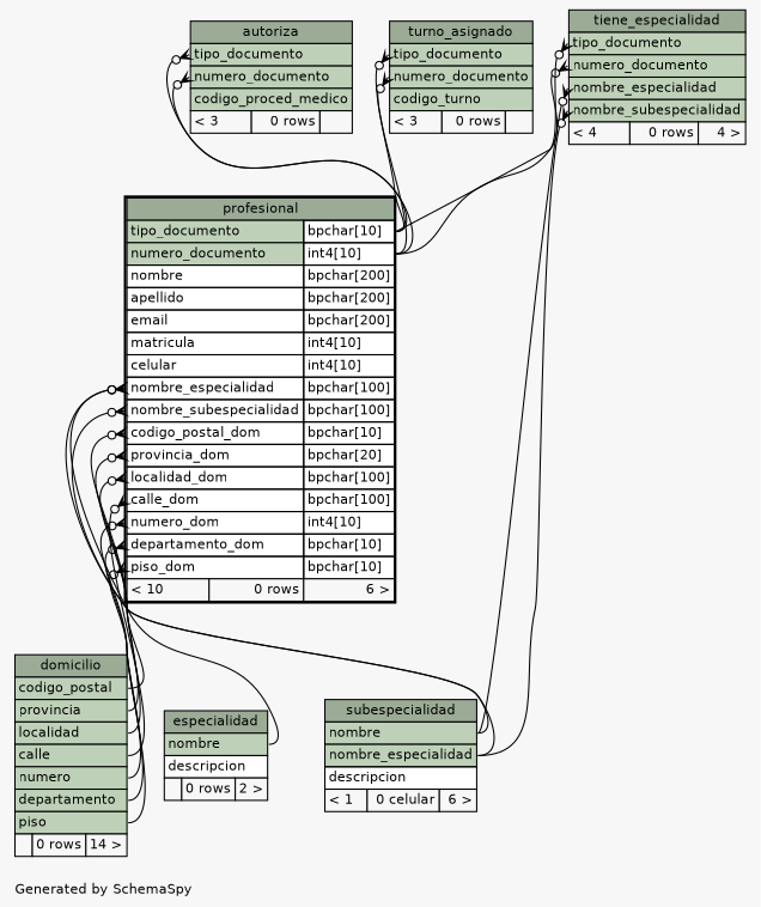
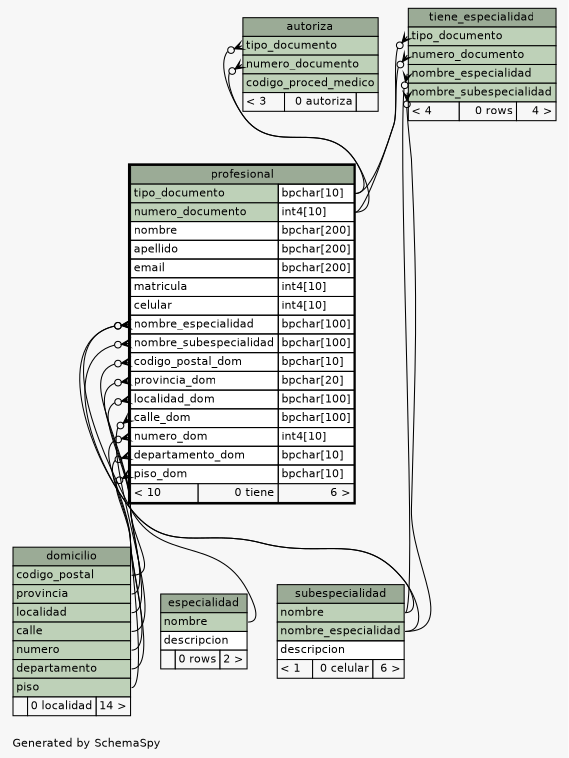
  digraph {
    bgcolor="#f7f7f7"
    fontname=Helvetica
    fontsize=11
    label="\nGenerated by SchemaSpy"
    labeljust=l
    nodesep=0.18
    rankdir=TB
    ranksep=0.46
    node [fontname=Helvetica fontsize=11 shape=plaintext]
    edge [arrowhead=none arrowsize=0.8 arrowtail=crowodot dir=back headport="numero_documento.type:e" tailport="numero_documento:w"]
-   n1 [label=<     <TABLE BORDER="0" CELLBORDER="1" CELLSPACING="0" BGCOLOR="#ffffff">       <TR><TD COLSPAN="3" BGCOLOR="#9bab96" ALIGN="CENTER">autoriza</TD></TR>       <TR><TD PORT="tipo_documento" COLSPAN="3" BGCOLOR="#bed1b8" ALIGN="LEFT">tipo_documento</TD></TR>       <TR><TD PORT="numero_documento" COLSPAN="3" BGCOLOR="#bed1b8" ALIGN="LEFT">numero_documento</TD></TR>       <TR><TD PORT="codigo_proced_medico" COLSPAN="3" BGCOLOR="#bed1b8" ALIGN="LEFT">codigo_proced_medico</TD></TR>       <TR><TD ALIGN="LEFT" BGCOLOR="#f7f7f7">&lt; 3</TD><TD ALIGN="RIGHT" BGCOLOR="#f7f7f7">0 rows</TD><TD ALIGN="RIGHT" BGCOLOR="#f7f7f7">  </TD></TR>     </TABLE>>]
-   n2 [label=<     <TABLE BORDER="2" CELLBORDER="1" CELLSPACING="0" BGCOLOR="#ffffff">       <TR><TD COLSPAN="3" BGCOLOR="#9bab96" ALIGN="CENTER">profesional</TD></TR>       <TR><TD PORT="tipo_documento" COLSPAN="2" BGCOLOR="#bed1b8" ALIGN="LEFT">tipo_documento</TD><TD PORT="tipo_documento.type" ALIGN="LEFT">bpchar[10]</TD></TR>       <TR><TD PORT="numero_documento" COLSPAN="2" BGCOLOR="#bed1b8" ALIGN="LEFT">numero_documento</TD><TD PORT="numero_documento.type" ALIGN="LEFT">int4[10]</TD></TR>       <TR><TD PORT="nombre" COLSPAN="2" ALIGN="LEFT">nombre</TD><TD PORT="nombre.type" ALIGN="LEFT">bpchar[200]</TD></TR>       <TR><TD PORT="apellido" COLSPAN="2" ALIGN="LEFT">apellido</TD><TD PORT="apellido.type" ALIGN="LEFT">bpchar[200]</TD></TR>       <TR><TD PORT="email" COLSPAN="2" ALIGN="LEFT">email</TD><TD PORT="email.type" ALIGN="LEFT">bpchar[200]</TD></TR>       <TR><TD PORT="matricula" COLSPAN="2" ALIGN="LEFT">matricula</TD><TD PORT="matricula.type" ALIGN="LEFT">int4[10]</TD></TR>       <TR><TD PORT="celular" COLSPAN="2" ALIGN="LEFT">celular</TD><TD PORT="celular.type" ALIGN="LEFT">int4[10]</TD></TR>       <TR><TD PORT="nombre_especialidad" COLSPAN="2" ALIGN="LEFT">nombre_especialidad</TD><TD PORT="nombre_especialidad.type" ALIGN="LEFT">bpchar[100]</TD></TR>       <TR><TD PORT="nombre_subespecialidad" COLSPAN="2" ALIGN="LEFT">nombre_subespecialidad</TD><TD PORT="nombre_subespecialidad.type" ALIGN="LEFT">bpchar[100]</TD></TR>       <TR><TD PORT="codigo_postal_dom" COLSPAN="2" ALIGN="LEFT">codigo_postal_dom</TD><TD PORT="codigo_postal_dom.type" ALIGN="LEFT">bpchar[10]</TD></TR>       <TR><TD PORT="provincia_dom" COLSPAN="2" ALIGN="LEFT">provincia_dom</TD><TD PORT="provincia_dom.type" ALIGN="LEFT">bpchar[20]</TD></TR>       <TR><TD PORT="localidad_dom" COLSPAN="2" ALIGN="LEFT">localidad_dom</TD><TD PORT="localidad_dom.type" ALIGN="LEFT">bpchar[100]</TD></TR>       <TR><TD PORT="calle_dom" COLSPAN="2" ALIGN="LEFT">calle_dom</TD><TD PORT="calle_dom.type" ALIGN="LEFT">bpchar[100]</TD></TR>       <TR><TD PORT="numero_dom" COLSPAN="2" ALIGN="LEFT">numero_dom</TD><TD PORT="numero_dom.type" ALIGN="LEFT">int4[10]</TD></TR>       <TR><TD PORT="departamento_dom" COLSPAN="2" ALIGN="LEFT">departamento_dom</TD><TD PORT="departamento_dom.type" ALIGN="LEFT">bpchar[10]</TD></TR>       <TR><TD PORT="piso_dom" COLSPAN="2" ALIGN="LEFT">piso_dom</TD><TD PORT="piso_dom.type" ALIGN="LEFT">bpchar[10]</TD></TR>       <TR><TD ALIGN="LEFT" BGCOLOR="#f7f7f7">&lt; 10</TD><TD ALIGN="RIGHT" BGCOLOR="#f7f7f7">0 rows</TD><TD ALIGN="RIGHT" BGCOLOR="#f7f7f7">6 &gt;</TD></TR>     </TABLE>>]
-   n3 [label=<     <TABLE BORDER="0" CELLBORDER="1" CELLSPACING="0" BGCOLOR="#ffffff">       <TR><TD COLSPAN="3" BGCOLOR="#9bab96" ALIGN="CENTER">domicilio</TD></TR>       <TR><TD PORT="codigo_postal" COLSPAN="3" BGCOLOR="#bed1b8" ALIGN="LEFT">codigo_postal</TD></TR>       <TR><TD PORT="provincia" COLSPAN="3" BGCOLOR="#bed1b8" ALIGN="LEFT">provincia</TD></TR>       <TR><TD PORT="localidad" COLSPAN="3" BGCOLOR="#bed1b8" ALIGN="LEFT">localidad</TD></TR>       <TR><TD PORT="calle" COLSPAN="3" BGCOLOR="#bed1b8" ALIGN="LEFT">calle</TD></TR>       <TR><TD PORT="numero" COLSPAN="3" BGCOLOR="#bed1b8" ALIGN="LEFT">numero</TD></TR>       <TR><TD PORT="departamento" COLSPAN="3" BGCOLOR="#bed1b8" ALIGN="LEFT">departamento</TD></TR>       <TR><TD PORT="piso" COLSPAN="3" BGCOLOR="#bed1b8" ALIGN="LEFT">piso</TD></TR>       <TR><TD ALIGN="LEFT" BGCOLOR="#f7f7f7">  </TD><TD ALIGN="RIGHT" BGCOLOR="#f7f7f7">0 rows</TD><TD ALIGN="RIGHT" BGCOLOR="#f7f7f7">14 &gt;</TD></TR>     </TABLE>>]
+   n1 [label=<     <TABLE BORDER="0" CELLBORDER="1" CELLSPACING="0" BGCOLOR="#ffffff">       <TR><TD COLSPAN="3" BGCOLOR="#9bab96" ALIGN="CENTER">autoriza</TD></TR>       <TR><TD PORT="tipo_documento" COLSPAN="3" BGCOLOR="#bed1b8" ALIGN="LEFT">tipo_documento</TD></TR>       <TR><TD PORT="numero_documento" COLSPAN="3" BGCOLOR="#bed1b8" ALIGN="LEFT">numero_documento</TD></TR>       <TR><TD PORT="codigo_proced_medico" COLSPAN="3" BGCOLOR="#bed1b8" ALIGN="LEFT">codigo_proced_medico</TD></TR>       <TR><TD ALIGN="LEFT" BGCOLOR="#f7f7f7">&lt; 3</TD><TD ALIGN="RIGHT" BGCOLOR="#f7f7f7">0 autoriza</TD><TD ALIGN="RIGHT" BGCOLOR="#f7f7f7">  </TD></TR>     </TABLE>>]
+   n2 [label=<     <TABLE BORDER="2" CELLBORDER="1" CELLSPACING="0" BGCOLOR="#ffffff">       <TR><TD COLSPAN="3" BGCOLOR="#9bab96" ALIGN="CENTER">profesional</TD></TR>       <TR><TD PORT="tipo_documento" COLSPAN="2" BGCOLOR="#bed1b8" ALIGN="LEFT">tipo_documento</TD><TD PORT="tipo_documento.type" ALIGN="LEFT">bpchar[10]</TD></TR>       <TR><TD PORT="numero_documento" COLSPAN="2" BGCOLOR="#bed1b8" ALIGN="LEFT">numero_documento</TD><TD PORT="numero_documento.type" ALIGN="LEFT">int4[10]</TD></TR>       <TR><TD PORT="nombre" COLSPAN="2" ALIGN="LEFT">nombre</TD><TD PORT="nombre.type" ALIGN="LEFT">bpchar[200]</TD></TR>       <TR><TD PORT="apellido" COLSPAN="2" ALIGN="LEFT">apellido</TD><TD PORT="apellido.type" ALIGN="LEFT">bpchar[200]</TD></TR>       <TR><TD PORT="email" COLSPAN="2" ALIGN="LEFT">email</TD><TD PORT="email.type" ALIGN="LEFT">bpchar[200]</TD></TR>       <TR><TD PORT="matricula" COLSPAN="2" ALIGN="LEFT">matricula</TD><TD PORT="matricula.type" ALIGN="LEFT">int4[10]</TD></TR>       <TR><TD PORT="celular" COLSPAN="2" ALIGN="LEFT">celular</TD><TD PORT="celular.type" ALIGN="LEFT">int4[10]</TD></TR>       <TR><TD PORT="nombre_especialidad" COLSPAN="2" ALIGN="LEFT">nombre_especialidad</TD><TD PORT="nombre_especialidad.type" ALIGN="LEFT">bpchar[100]</TD></TR>       <TR><TD PORT="nombre_subespecialidad" COLSPAN="2" ALIGN="LEFT">nombre_subespecialidad</TD><TD PORT="nombre_subespecialidad.type" ALIGN="LEFT">bpchar[100]</TD></TR>       <TR><TD PORT="codigo_postal_dom" COLSPAN="2" ALIGN="LEFT">codigo_postal_dom</TD><TD PORT="codigo_postal_dom.type" ALIGN="LEFT">bpchar[10]</TD></TR>       <TR><TD PORT="provincia_dom" COLSPAN="2" ALIGN="LEFT">provincia_dom</TD><TD PORT="provincia_dom.type" ALIGN="LEFT">bpchar[20]</TD></TR>       <TR><TD PORT="localidad_dom" COLSPAN="2" ALIGN="LEFT">localidad_dom</TD><TD PORT="localidad_dom.type" ALIGN="LEFT">bpchar[100]</TD></TR>       <TR><TD PORT="calle_dom" COLSPAN="2" ALIGN="LEFT">calle_dom</TD><TD PORT="calle_dom.type" ALIGN="LEFT">bpchar[100]</TD></TR>       <TR><TD PORT="numero_dom" COLSPAN="2" ALIGN="LEFT">numero_dom</TD><TD PORT="numero_dom.type" ALIGN="LEFT">int4[10]</TD></TR>       <TR><TD PORT="departamento_dom" COLSPAN="2" ALIGN="LEFT">departamento_dom</TD><TD PORT="departamento_dom.type" ALIGN="LEFT">bpchar[10]</TD></TR>       <TR><TD PORT="piso_dom" COLSPAN="2" ALIGN="LEFT">piso_dom</TD><TD PORT="piso_dom.type" ALIGN="LEFT">bpchar[10]</TD></TR>       <TR><TD ALIGN="LEFT" BGCOLOR="#f7f7f7">&lt; 10</TD><TD ALIGN="RIGHT" BGCOLOR="#f7f7f7">0 tiene</TD><TD ALIGN="RIGHT" BGCOLOR="#f7f7f7">6 &gt;</TD></TR>     </TABLE>>]
+   n3 [label=<     <TABLE BORDER="0" CELLBORDER="1" CELLSPACING="0" BGCOLOR="#ffffff">       <TR><TD COLSPAN="3" BGCOLOR="#9bab96" ALIGN="CENTER">domicilio</TD></TR>       <TR><TD PORT="codigo_postal" COLSPAN="3" BGCOLOR="#bed1b8" ALIGN="LEFT">codigo_postal</TD></TR>       <TR><TD PORT="provincia" COLSPAN="3" BGCOLOR="#bed1b8" ALIGN="LEFT">provincia</TD></TR>       <TR><TD PORT="localidad" COLSPAN="3" BGCOLOR="#bed1b8" ALIGN="LEFT">localidad</TD></TR>       <TR><TD PORT="calle" COLSPAN="3" BGCOLOR="#bed1b8" ALIGN="LEFT">calle</TD></TR>       <TR><TD PORT="numero" COLSPAN="3" BGCOLOR="#bed1b8" ALIGN="LEFT">numero</TD></TR>       <TR><TD PORT="departamento" COLSPAN="3" BGCOLOR="#bed1b8" ALIGN="LEFT">departamento</TD></TR>       <TR><TD PORT="piso" COLSPAN="3" BGCOLOR="#bed1b8" ALIGN="LEFT">piso</TD></TR>       <TR><TD ALIGN="LEFT" BGCOLOR="#f7f7f7">  </TD><TD ALIGN="RIGHT" BGCOLOR="#f7f7f7">0 localidad</TD><TD ALIGN="RIGHT" BGCOLOR="#f7f7f7">14 &gt;</TD></TR>     </TABLE>>]
    n4 [label=<     <TABLE BORDER="0" CELLBORDER="1" CELLSPACING="0" BGCOLOR="#ffffff">       <TR><TD COLSPAN="3" BGCOLOR="#9bab96" ALIGN="CENTER">especialidad</TD></TR>       <TR><TD PORT="nombre" COLSPAN="3" BGCOLOR="#bed1b8" ALIGN="LEFT">nombre</TD></TR>       <TR><TD PORT="descripcion" COLSPAN="3" ALIGN="LEFT">descripcion</TD></TR>       <TR><TD ALIGN="LEFT" BGCOLOR="#f7f7f7">  </TD><TD ALIGN="RIGHT" BGCOLOR="#f7f7f7">0 rows</TD><TD ALIGN="RIGHT" BGCOLOR="#f7f7f7">2 &gt;</TD></TR>     </TABLE>>]
    n5 [label=<     <TABLE BORDER="0" CELLBORDER="1" CELLSPACING="0" BGCOLOR="#ffffff">       <TR><TD COLSPAN="3" BGCOLOR="#9bab96" ALIGN="CENTER">subespecialidad</TD></TR>       <TR><TD PORT="nombre" COLSPAN="3" BGCOLOR="#bed1b8" ALIGN="LEFT">nombre</TD></TR>       <TR><TD PORT="nombre_especialidad" COLSPAN="3" BGCOLOR="#bed1b8" ALIGN="LEFT">nombre_especialidad</TD></TR>       <TR><TD PORT="descripcion" COLSPAN="3" ALIGN="LEFT">descripcion</TD></TR>       <TR><TD ALIGN="LEFT" BGCOLOR="#f7f7f7">&lt; 1</TD><TD ALIGN="RIGHT" BGCOLOR="#f7f7f7">0 celular</TD><TD ALIGN="RIGHT" BGCOLOR="#f7f7f7">6 &gt;</TD></TR>     </TABLE>>]
    n6 [label=<     <TABLE BORDER="0" CELLBORDER="1" CELLSPACING="0" BGCOLOR="#ffffff">       <TR><TD COLSPAN="3" BGCOLOR="#9bab96" ALIGN="CENTER">tiene_especialidad</TD></TR>       <TR><TD PORT="tipo_documento" COLSPAN="3" BGCOLOR="#bed1b8" ALIGN="LEFT">tipo_documento</TD></TR>       <TR><TD PORT="numero_documento" COLSPAN="3" BGCOLOR="#bed1b8" ALIGN="LEFT">numero_documento</TD></TR>       <TR><TD PORT="nombre_especialidad" COLSPAN="3" BGCOLOR="#bed1b8" ALIGN="LEFT">nombre_especialidad</TD></TR>       <TR><TD PORT="nombre_subespecialidad" COLSPAN="3" BGCOLOR="#bed1b8" ALIGN="LEFT">nombre_subespecialidad</TD></TR>       <TR><TD ALIGN="LEFT" BGCOLOR="#f7f7f7">&lt; 4</TD><TD ALIGN="RIGHT" BGCOLOR="#f7f7f7">0 rows</TD><TD ALIGN="RIGHT" BGCOLOR="#f7f7f7">4 &gt;</TD></TR>     </TABLE>>]
-   n7 [label=<     <TABLE BORDER="0" CELLBORDER="1" CELLSPACING="0" BGCOLOR="#ffffff">       <TR><TD COLSPAN="3" BGCOLOR="#9bab96" ALIGN="CENTER">turno_asignado</TD></TR>       <TR><TD PORT="tipo_documento" COLSPAN="3" BGCOLOR="#bed1b8" ALIGN="LEFT">tipo_documento</TD></TR>       <TR><TD PORT="numero_documento" COLSPAN="3" BGCOLOR="#bed1b8" ALIGN="LEFT">numero_documento</TD></TR>       <TR><TD PORT="codigo_turno" COLSPAN="3" BGCOLOR="#bed1b8" ALIGN="LEFT">codigo_turno</TD></TR>       <TR><TD ALIGN="LEFT" BGCOLOR="#f7f7f7">&lt; 3</TD><TD ALIGN="RIGHT" BGCOLOR="#f7f7f7">0 rows</TD><TD ALIGN="RIGHT" BGCOLOR="#f7f7f7">  </TD></TR>     </TABLE>>]
    n1 -> n2
    n1 -> n2 [headport="tipo_documento.type:e" tailport="tipo_documento:w"]
    n2 -> n3 [headport="calle:e" tailport="calle_dom:w"]
    n2 -> n3 [headport="codigo_postal:e" tailport="codigo_postal_dom:w"]
    n2 -> n3 [headport="departamento:e" tailport="departamento_dom:w"]
    n2 -> n3 [headport="localidad:e" tailport="localidad_dom:w"]
    n2 -> n3 [headport="numero:e" tailport="numero_dom:w"]
    n2 -> n3 [headport="piso:e" tailport="piso_dom:w"]
    n2 -> n3 [headport="provincia:e" tailport="provincia_dom:w"]
    n2 -> n4 [headport="nombre:e" tailport="nombre_especialidad:w"]
    n2 -> n5 [headport="nombre:e" tailport="nombre_especialidad:w"]
    n2 -> n5 [headport="nombre_especialidad:e" tailport="nombre_subespecialidad:w"]
    n6 -> n2
    n6 -> n2 [headport="tipo_documento.type:e" tailport="tipo_documento:w"]
    n6 -> n5 [headport="nombre:e" tailport="nombre_especialidad:w"]
    n6 -> n5 [headport="nombre_especialidad:e" tailport="nombre_subespecialidad:w"]
-   n7 -> n2
-   n7 -> n2 [headport="tipo_documento.type:e" tailport="tipo_documento:w"]
  }
